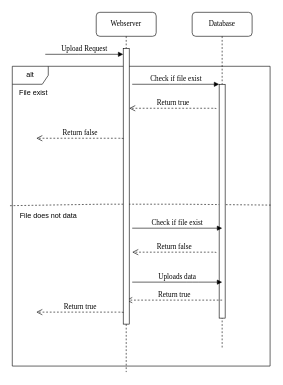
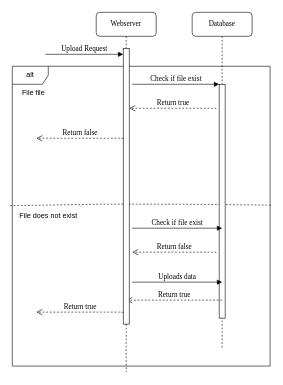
  <mxCell id="0" />
  <mxCell id="1" parent="0" />
  <mxCell id="2" value="" style="endArrow=none;dashed=1;html=1;rounded=0;exitX=-0.009;exitY=0.465;exitDx=0;exitDy=0;exitPerimeter=0;entryX=1.002;entryY=0.463;entryDx=0;entryDy=0;entryPerimeter=0;" parent="1" source="3" target="3" edge="1"><mxGeometry width="50" height="50" relative="1" as="geometry"><mxPoint x="260" y="250" as="sourcePoint" /><mxPoint x="310" y="200" as="targetPoint" /><Array as="points"><mxPoint x="170" y="340" /><mxPoint x="300" y="340" /></Array></mxGeometry></mxCell>
  <mxCell id="3" value="alt" style="shape=umlFrame;whiteSpace=wrap;html=1;" parent="1" vertex="1"><mxGeometry x="20" y="110" width="430" height="500" as="geometry" /></mxCell>
  <mxCell id="4" value="Database" style="shape=umlLifeline;perimeter=lifelinePerimeter;whiteSpace=wrap;html=1;container=1;collapsible=0;recursiveResize=0;outlineConnect=0;rounded=1;shadow=0;comic=0;labelBackgroundColor=none;strokeWidth=1;fontFamily=Verdana;fontSize=12;align=center;" parent="1" vertex="1"><mxGeometry x="320" y="20" width="100" height="560" as="geometry" /></mxCell>
  <mxCell id="5" value="" style="html=1;points=[];perimeter=orthogonalPerimeter;rounded=0;shadow=0;comic=0;labelBackgroundColor=none;strokeWidth=1;fontFamily=Verdana;fontSize=12;align=center;" parent="4" vertex="1"><mxGeometry x="45" y="120" width="10" height="390" as="geometry" /></mxCell>
  <mxCell id="6" value="Return true" style="html=1;verticalAlign=bottom;endArrow=open;dashed=1;endSize=8;labelBackgroundColor=none;fontFamily=Verdana;fontSize=12;edgeStyle=elbowEdgeStyle;elbow=vertical;entryX=1.367;entryY=0.164;entryDx=0;entryDy=0;entryPerimeter=0;" parent="4" edge="1"><mxGeometry relative="1" as="geometry"><mxPoint x="-105.0" y="160.68" as="targetPoint" /><Array as="points"><mxPoint x="96.33" y="160" /><mxPoint x="126.33" y="160" /></Array><mxPoint x="40" y="161" as="sourcePoint" /></mxGeometry></mxCell>
  <mxCell id="7" value="Return true" style="html=1;verticalAlign=bottom;endArrow=open;dashed=1;endSize=8;labelBackgroundColor=none;fontFamily=Verdana;fontSize=12;edgeStyle=elbowEdgeStyle;elbow=vertical;" edge="1" parent="4"><mxGeometry relative="1" as="geometry"><mxPoint x="-110" y="480" as="targetPoint" /><Array as="points"><mxPoint x="-10" y="480" /><mxPoint x="-168.67" y="480" /></Array><mxPoint x="50" y="480" as="sourcePoint" /></mxGeometry></mxCell>
  <mxCell id="8" value="Webserver" style="shape=umlLifeline;perimeter=lifelinePerimeter;whiteSpace=wrap;html=1;container=1;collapsible=0;recursiveResize=0;outlineConnect=0;rounded=1;shadow=0;comic=0;labelBackgroundColor=none;strokeWidth=1;fontFamily=Verdana;fontSize=12;align=center;" parent="1" vertex="1"><mxGeometry x="160" y="20" width="100" height="600" as="geometry" /></mxCell>
  <mxCell id="9" value="" style="html=1;points=[];perimeter=orthogonalPerimeter;rounded=0;shadow=0;comic=0;labelBackgroundColor=none;strokeWidth=1;fontFamily=Verdana;fontSize=12;align=center;" parent="8" vertex="1"><mxGeometry x="45" y="60" width="10" height="460" as="geometry" /></mxCell>
  <mxCell id="10" value="Return false" style="html=1;verticalAlign=bottom;endArrow=open;dashed=1;endSize=8;labelBackgroundColor=none;fontFamily=Verdana;fontSize=12;edgeStyle=elbowEdgeStyle;elbow=vertical;" parent="8" edge="1"><mxGeometry relative="1" as="geometry"><mxPoint x="60" y="400" as="targetPoint" /><Array as="points"><mxPoint x="251.33" y="400" /><mxPoint x="281.33" y="400" /></Array><mxPoint x="200" y="401" as="sourcePoint" /></mxGeometry></mxCell>
  <mxCell id="11" value="Return true" style="html=1;verticalAlign=bottom;endArrow=open;dashed=1;endSize=8;labelBackgroundColor=none;fontFamily=Verdana;fontSize=12;edgeStyle=elbowEdgeStyle;elbow=vertical;" edge="1" parent="8"><mxGeometry relative="1" as="geometry"><mxPoint x="-100" y="500" as="targetPoint" /><Array as="points"><mxPoint x="101.33" y="500" /><mxPoint x="131.33" y="500" /></Array><mxPoint x="45" y="501" as="sourcePoint" /></mxGeometry></mxCell>
  <mxCell id="12" value="Uploads data" style="html=1;verticalAlign=bottom;endArrow=block;entryX=0;entryY=0;labelBackgroundColor=none;fontFamily=Verdana;fontSize=12;edgeStyle=elbowEdgeStyle;elbow=vertical;" edge="1" parent="8"><mxGeometry relative="1" as="geometry"><mxPoint x="60" y="450" as="sourcePoint" /><mxPoint x="210" y="450.0" as="targetPoint" /><Array as="points"><mxPoint x="160" y="450" /><mxPoint x="180" y="440" /><mxPoint x="170" y="435" /><mxPoint x="150" y="450" /><mxPoint x="170" y="442" /></Array></mxGeometry></mxCell>
  <mxCell id="13" value="Check if file exist" style="html=1;verticalAlign=bottom;endArrow=block;entryX=0;entryY=0;labelBackgroundColor=none;fontFamily=Verdana;fontSize=12;edgeStyle=elbowEdgeStyle;elbow=vertical;" parent="1" edge="1"><mxGeometry relative="1" as="geometry"><mxPoint x="220" y="140" as="sourcePoint" /><mxPoint x="365" y="140" as="targetPoint" /></mxGeometry></mxCell>
  <mxCell id="14" value="Upload Request" style="html=1;verticalAlign=bottom;endArrow=block;entryX=0;entryY=0;labelBackgroundColor=none;fontFamily=Verdana;fontSize=12;edgeStyle=elbowEdgeStyle;elbow=vertical;" parent="1" edge="1"><mxGeometry relative="1" as="geometry"><mxPoint x="75" y="90" as="sourcePoint" /><mxPoint x="205" y="90" as="targetPoint" /></mxGeometry></mxCell>
  <mxCell id="15" value="Return false" style="html=1;verticalAlign=bottom;endArrow=open;dashed=1;endSize=8;labelBackgroundColor=none;fontFamily=Verdana;fontSize=12;edgeStyle=elbowEdgeStyle;elbow=vertical;" parent="1" edge="1"><mxGeometry relative="1" as="geometry"><mxPoint x="60" y="230" as="targetPoint" /><Array as="points"><mxPoint x="261.33" y="230" /><mxPoint x="291.33" y="230" /></Array><mxPoint x="205" y="231" as="sourcePoint" /></mxGeometry></mxCell>
- <mxCell id="16" value="File exist" style="text;html=1;align=center;verticalAlign=middle;resizable=0;points=[];autosize=1;strokeColor=none;fillColor=none;" parent="1" vertex="1"><mxGeometry x="20" y="140" width="70" height="30" as="geometry" /></mxCell>
- <mxCell id="17" value="File does not data" style="text;html=1;align=center;verticalAlign=middle;resizable=0;points=[];autosize=1;strokeColor=none;fillColor=none;" parent="1" vertex="1"><mxGeometry x="20" y="345" width="120" height="30" as="geometry" /></mxCell>
+ <mxCell id="16" value="File file" style="text;html=1;align=center;verticalAlign=middle;resizable=0;points=[];autosize=1;strokeColor=none;fillColor=none;" parent="1" vertex="1"><mxGeometry x="20" y="140" width="70" height="30" as="geometry" /></mxCell>
+ <mxCell id="17" value="File does not exist" style="text;html=1;align=center;verticalAlign=middle;resizable=0;points=[];autosize=1;strokeColor=none;fillColor=none;" parent="1" vertex="1"><mxGeometry x="20" y="345" width="120" height="30" as="geometry" /></mxCell>
  <mxCell id="18" value="Check if file exist" style="html=1;verticalAlign=bottom;endArrow=block;entryX=0;entryY=0;labelBackgroundColor=none;fontFamily=Verdana;fontSize=12;edgeStyle=elbowEdgeStyle;elbow=vertical;" parent="1" edge="1"><mxGeometry relative="1" as="geometry"><mxPoint x="220" y="380" as="sourcePoint" /><mxPoint x="370" y="380" as="targetPoint" /><Array as="points"><mxPoint x="320" y="380" /><mxPoint x="340" y="370" /><mxPoint x="330" y="365" /><mxPoint x="310" y="380" /><mxPoint x="330" y="372" /></Array></mxGeometry></mxCell>
